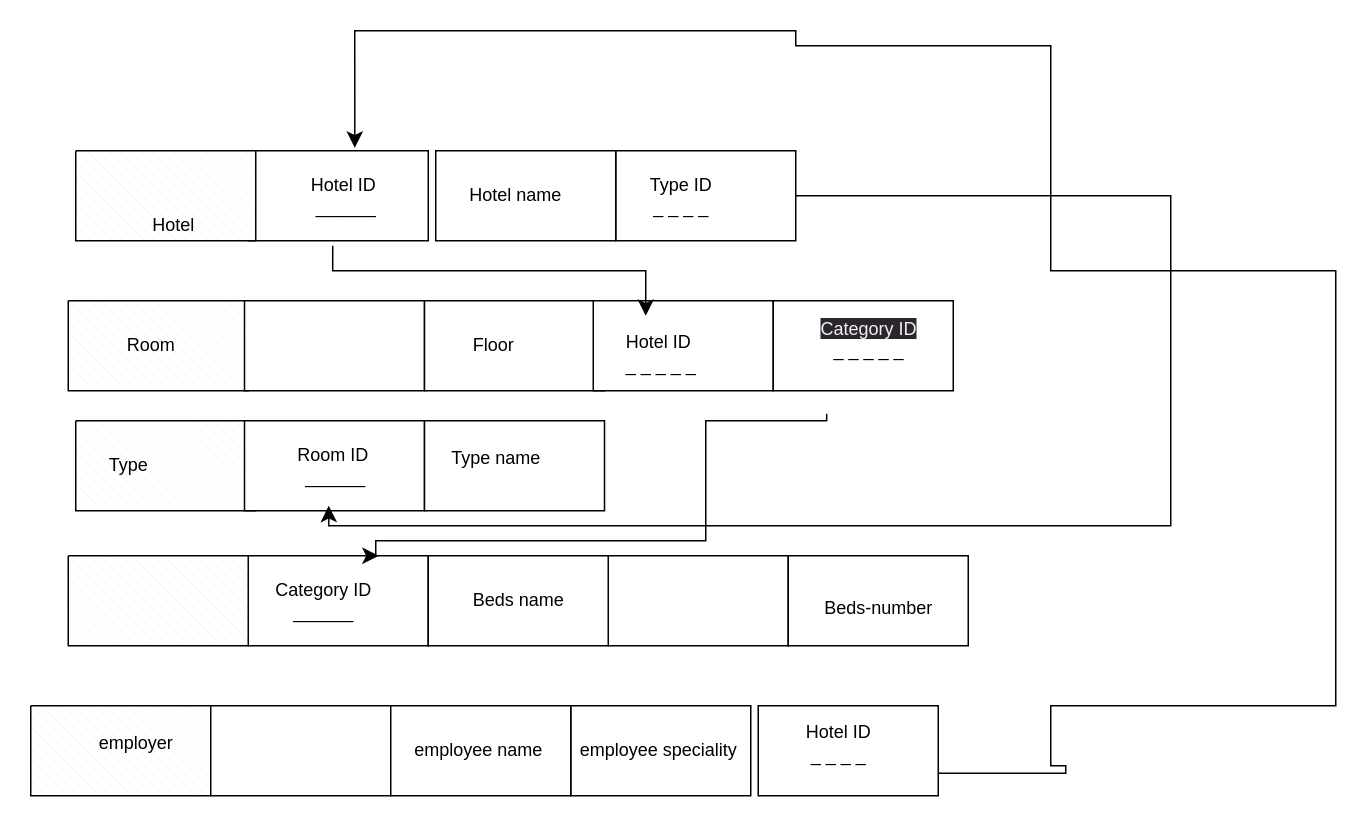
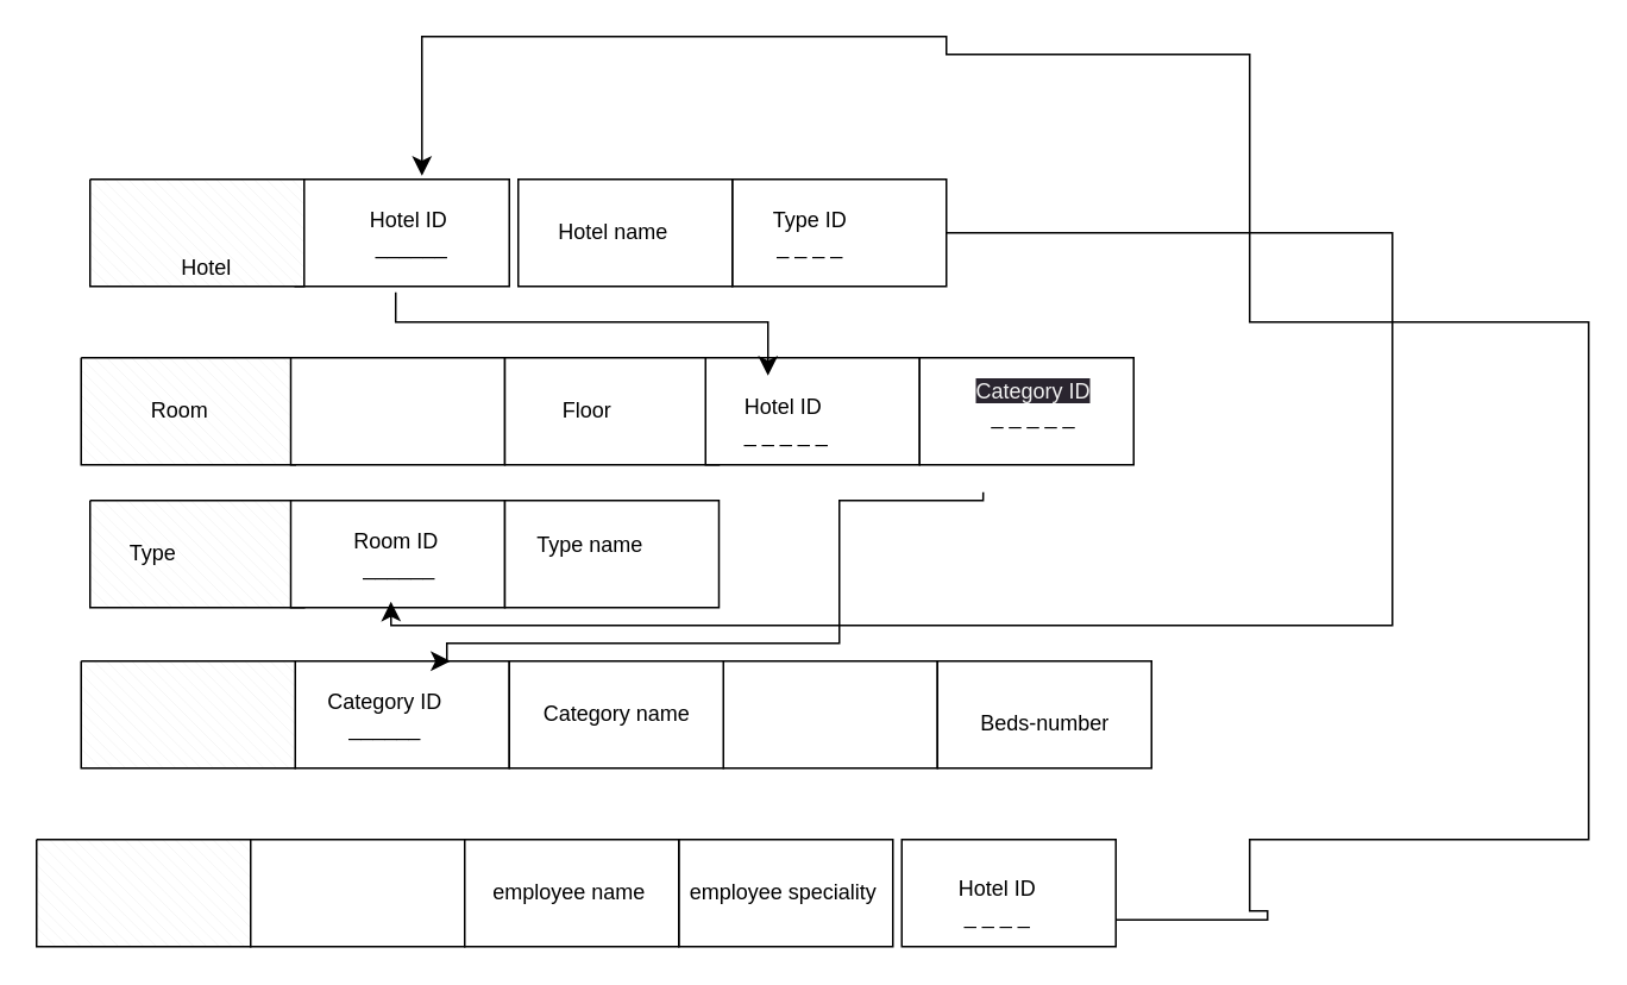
  <mxCell id="0" />
  <mxCell id="1" parent="0" />
  <mxCell id="2" value="" style="verticalLabelPosition=bottom;verticalAlign=top;html=1;shape=mxgraph.basic.rect;fillColor2=none;strokeWidth=1;size=20;indent=5;" parent="1" vertex="1"><mxGeometry x="165" y="100" width="120" height="60" as="geometry" /></mxCell>
  <mxCell id="3" value="" style="verticalLabelPosition=bottom;verticalAlign=top;html=1;shape=mxgraph.basic.rect;fillColor2=none;strokeWidth=1;size=20;indent=0;" parent="1" vertex="1"><mxGeometry x="290" y="100" width="120" height="60" as="geometry" /></mxCell>
  <mxCell id="4" value="" style="verticalLabelPosition=bottom;verticalAlign=top;html=1;shape=mxgraph.basic.rect;fillColor2=none;strokeWidth=1;size=20;indent=5;" parent="1" vertex="1"><mxGeometry x="380" y="470" width="120" height="60" as="geometry" /></mxCell>
  <mxCell id="5" value="" style="verticalLabelPosition=bottom;verticalAlign=top;html=1;shape=mxgraph.basic.rect;fillColor2=none;strokeWidth=1;size=20;indent=5;" parent="1" vertex="1"><mxGeometry x="405" y="370" width="120" height="60" as="geometry" /></mxCell>
  <mxCell id="6" value="" style="verticalLabelPosition=bottom;verticalAlign=top;html=1;shape=mxgraph.basic.patternFillRect;fillStyle=diagRev;step=5;fillStrokeWidth=0.2;fillStrokeColor=#dddddd;" parent="1" vertex="1"><mxGeometry x="50" y="100" width="120" height="60" as="geometry" /></mxCell>
  <mxCell id="7" value="Hotel" style="text;html=1;align=center;verticalAlign=middle;resizable=0;points=[];autosize=1;strokeColor=none;fillColor=none;" parent="1" vertex="1"><mxGeometry y="135" width="50" height="30" as="geometry" x="90" /></mxCell>
  <mxCell id="8" value="" style="verticalLabelPosition=bottom;verticalAlign=top;html=1;shape=mxgraph.basic.rect;fillColor2=none;strokeWidth=1;size=20;indent=0;" parent="1" vertex="1"><mxGeometry x="165" y="370" width="120" height="60" as="geometry" /></mxCell>
  <mxCell id="9" value="" style="verticalLabelPosition=bottom;verticalAlign=top;html=1;shape=mxgraph.basic.rect;fillColor2=none;strokeWidth=1;size=20;indent=5;" parent="1" vertex="1"><mxGeometry x="285" y="370" width="120" height="60" as="geometry" /></mxCell>
  <mxCell id="10" value="" style="verticalLabelPosition=bottom;verticalAlign=top;html=1;shape=mxgraph.basic.patternFillRect;fillStyle=diagRev;step=5;fillStrokeWidth=0.2;fillStrokeColor=#dddddd;" parent="1" vertex="1"><mxGeometry x="45" y="370" width="120" height="60" as="geometry" /></mxCell>
  <mxCell id="11" value="" style="verticalLabelPosition=bottom;verticalAlign=top;html=1;shape=mxgraph.basic.patternFillRect;fillStyle=diagRev;step=5;fillStrokeWidth=0.2;fillStrokeColor=#dddddd;" parent="1" vertex="1"><mxGeometry x="20" y="470" width="120" height="60" as="geometry" /></mxCell>
  <mxCell id="12" value="" style="verticalLabelPosition=bottom;verticalAlign=top;html=1;shape=mxgraph.basic.rect;fillColor2=none;strokeWidth=1;size=20;indent=5;" parent="1" vertex="1"><mxGeometry x="140" y="470" width="120" height="60" as="geometry" /></mxCell>
  <mxCell id="13" value="" style="verticalLabelPosition=bottom;verticalAlign=top;html=1;shape=mxgraph.basic.rect;fillColor2=none;strokeWidth=1;size=20;indent=0;" parent="1" vertex="1"><mxGeometry x="260" y="470" width="120" height="60" as="geometry" /></mxCell>
- <mxCell id="14" value="employer" style="text;html=1;align=center;verticalAlign=middle;resizable=0;points=[];autosize=1;strokeColor=none;fillColor=none;" parent="1" vertex="1"><mxGeometry x="55" y="480" width="70" height="30" as="geometry" /></mxCell>
  <mxCell id="15" value="" style="verticalLabelPosition=bottom;verticalAlign=top;html=1;shape=mxgraph.basic.patternFillRect;fillStyle=diagRev;step=5;fillStrokeWidth=0.2;fillStrokeColor=#dddddd;" parent="1" vertex="1"><mxGeometry x="50" y="280" width="120" height="60" as="geometry" /></mxCell>
  <mxCell id="16" value="" style="verticalLabelPosition=bottom;verticalAlign=top;html=1;shape=mxgraph.basic.rect;fillColor2=none;strokeWidth=1;size=20;indent=5;" parent="1" vertex="1"><mxGeometry x="162.5" y="280" width="120" height="60" as="geometry" /></mxCell>
  <mxCell id="17" value="" style="verticalLabelPosition=bottom;verticalAlign=top;html=1;shape=mxgraph.basic.rect;fillColor2=none;strokeWidth=1;size=20;indent=0;" parent="1" vertex="1"><mxGeometry x="282.5" y="280" width="120" height="60" as="geometry" /></mxCell>
  <mxCell id="18" value="" style="verticalLabelPosition=bottom;verticalAlign=top;html=1;shape=mxgraph.basic.patternFillRect;fillStyle=diagRev;step=5;fillStrokeWidth=0.2;fillStrokeColor=#dddddd;" parent="1" vertex="1"><mxGeometry x="45" y="200" width="120" height="60" as="geometry" /></mxCell>
  <mxCell id="19" value="" style="verticalLabelPosition=bottom;verticalAlign=top;html=1;shape=mxgraph.basic.rect;fillColor2=none;strokeWidth=1;size=20;indent=5;" parent="1" vertex="1"><mxGeometry x="162.5" y="200" width="120" height="60" as="geometry" /></mxCell>
  <mxCell id="20" value="" style="edgeStyle=none;html=1;" edge="1" parent="1" source="21" target="35"><mxGeometry relative="1" as="geometry" /></mxCell>
  <mxCell id="21" value="" style="verticalLabelPosition=bottom;verticalAlign=top;html=1;shape=mxgraph.basic.rect;fillColor2=none;strokeWidth=1;size=20;indent=0;" parent="1" vertex="1"><mxGeometry x="282.5" y="200" width="120" height="60" as="geometry" /></mxCell>
  <mxCell id="22" value="Room&lt;br&gt;" style="text;html=1;align=center;verticalAlign=middle;resizable=0;points=[];autosize=1;strokeColor=none;fillColor=none;" vertex="1" parent="1"><mxGeometry x="70" y="215" width="60" height="30" as="geometry" /></mxCell>
  <mxCell id="23" value="Type" style="text;html=1;align=center;verticalAlign=middle;resizable=0;points=[];autosize=1;strokeColor=none;fillColor=none;" vertex="1" parent="1"><mxGeometry x="60" y="295" width="50" height="30" as="geometry" /></mxCell>
  <mxCell id="24" value="Hotel ID&amp;nbsp;&lt;br&gt;______" style="text;html=1;align=center;verticalAlign=middle;resizable=0;points=[];autosize=1;strokeColor=none;fillColor=none;" vertex="1" parent="1"><mxGeometry x="195" y="110" width="70" height="40" as="geometry" /></mxCell>
  <mxCell id="25" value="Hotel name" style="text;html=1;align=center;verticalAlign=middle;resizable=0;points=[];autosize=1;strokeColor=none;fillColor=none;" vertex="1" parent="1"><mxGeometry x="302.5" y="115" width="80" height="30" as="geometry" /></mxCell>
  <mxCell id="26" value="Room ID&amp;nbsp;&lt;br&gt;______" style="text;html=1;align=center;verticalAlign=middle;resizable=0;points=[];autosize=1;strokeColor=none;fillColor=none;" vertex="1" parent="1"><mxGeometry x="187.5" y="290" width="70" height="40" as="geometry" /></mxCell>
  <mxCell id="27" value="Type name" style="text;html=1;align=center;verticalAlign=middle;resizable=0;points=[];autosize=1;strokeColor=none;fillColor=none;" vertex="1" parent="1"><mxGeometry x="290" y="290" width="80" height="30" as="geometry" /></mxCell>
  <mxCell id="28" value="Floor&amp;nbsp;" style="text;html=1;align=center;verticalAlign=middle;resizable=0;points=[];autosize=1;strokeColor=none;fillColor=none;" vertex="1" parent="1"><mxGeometry x="305" y="215" width="50" height="30" as="geometry" /></mxCell>
  <mxCell id="29" value="employee name&amp;nbsp;" style="text;html=1;align=center;verticalAlign=middle;resizable=0;points=[];autosize=1;strokeColor=none;fillColor=none;" vertex="1" parent="1"><mxGeometry x="265" y="485" width="110" height="30" as="geometry" /></mxCell>
  <mxCell id="30" value="employee speciality&amp;nbsp;" style="text;html=1;align=center;verticalAlign=middle;resizable=0;points=[];autosize=1;strokeColor=none;fillColor=none;" vertex="1" parent="1"><mxGeometry x="375" y="485" width="130" height="30" as="geometry" /></mxCell>
  <mxCell id="31" value="Category ID&lt;br&gt;______" style="text;html=1;align=center;verticalAlign=middle;resizable=0;points=[];autosize=1;strokeColor=none;fillColor=none;" vertex="1" parent="1"><mxGeometry x="170" y="380" width="90" height="40" as="geometry" /></mxCell>
- <mxCell id="32" value="Beds name" style="text;html=1;align=center;verticalAlign=middle;resizable=0;points=[];autosize=1;strokeColor=none;fillColor=none;" vertex="1" parent="1"><mxGeometry x="290" y="385" width="110" height="30" as="geometry" /></mxCell>
+ <mxCell id="32" value="Category name" style="text;html=1;align=center;verticalAlign=middle;resizable=0;points=[];autosize=1;strokeColor=none;fillColor=none;" vertex="1" parent="1"><mxGeometry x="290" y="385" width="110" height="30" as="geometry" /></mxCell>
  <mxCell id="33" value="Beds-number" style="text;html=1;align=center;verticalAlign=middle;resizable=0;points=[];autosize=1;strokeColor=none;fillColor=none;" vertex="1" parent="1"><mxGeometry x="535" y="390" width="100" height="30" as="geometry" /></mxCell>
  <mxCell id="34" value="" style="verticalLabelPosition=bottom;verticalAlign=top;html=1;shape=mxgraph.basic.rect;fillColor2=none;strokeWidth=1;size=20;indent=5;fillColor=none;" vertex="1" parent="1"><mxGeometry x="525" y="370" width="120" height="60" as="geometry" /></mxCell>
  <mxCell id="35" value="" style="whiteSpace=wrap;html=1;verticalAlign=top;strokeWidth=1;" vertex="1" parent="1"><mxGeometry x="395" y="200" width="120" height="60" as="geometry" /></mxCell>
  <mxCell id="36" value="Hotel ID&amp;nbsp;&lt;br&gt;_ _ _ _ _" style="text;html=1;align=center;verticalAlign=middle;resizable=0;points=[];autosize=1;strokeColor=none;fillColor=none;" vertex="1" parent="1"><mxGeometry x="405" y="215" width="70" height="40" as="geometry" /></mxCell>
  <mxCell id="37" value="&lt;span style=&quot;color: rgb(240, 240, 240); font-family: Helvetica; font-size: 12px; font-style: normal; font-variant-ligatures: normal; font-variant-caps: normal; font-weight: 400; letter-spacing: normal; orphans: 2; text-align: center; text-indent: 0px; text-transform: none; widows: 2; word-spacing: 0px; -webkit-text-stroke-width: 0px; background-color: rgb(42, 37, 47); text-decoration-thickness: initial; text-decoration-style: initial; text-decoration-color: initial; float: none; display: inline !important;&quot;&gt;Category ID&lt;/span&gt;&lt;br style=&quot;border-color: rgb(0, 0, 0); color: rgb(240, 240, 240); font-family: Helvetica; font-size: 12px; font-style: normal; font-variant-ligatures: normal; font-variant-caps: normal; font-weight: 400; letter-spacing: normal; orphans: 2; text-align: center; text-indent: 0px; text-transform: none; widows: 2; word-spacing: 0px; -webkit-text-stroke-width: 0px; background-color: rgb(42, 37, 47); text-decoration-thickness: initial; text-decoration-style: initial; text-decoration-color: initial;&quot;&gt;&lt;div style=&quot;text-align: center;&quot;&gt;&lt;span style=&quot;background-color: initial;&quot;&gt;_ _ _ _ _&lt;/span&gt;&lt;/div&gt;" style="text;whiteSpace=wrap;html=1;" vertex="1" parent="1"><mxGeometry x="545" y="205" width="100" height="50" as="geometry" /></mxCell>
  <mxCell id="38" value="" style="whiteSpace=wrap;html=1;verticalAlign=top;strokeWidth=1;fillColor=none;" vertex="1" parent="1"><mxGeometry x="515" y="200" width="120" height="60" as="geometry" /></mxCell>
  <mxCell id="39" value="" style="whiteSpace=wrap;html=1;fillColor=none;" vertex="1" parent="1"><mxGeometry x="505" y="470" width="120" height="60" as="geometry" /></mxCell>
- <mxCell id="40" value="Hotel ID&amp;nbsp;&lt;br&gt;_ _ _ _&amp;nbsp;" style="text;html=1;align=center;verticalAlign=middle;resizable=0;points=[];autosize=1;strokeColor=none;fillColor=none;" vertex="1" parent="1"><mxGeometry x="525" y="475" width="70" height="40" as="geometry" /></mxCell>
+ <mxCell id="40" value="Hotel ID&amp;nbsp;&lt;br&gt;_ _ _ _&amp;nbsp;" style="text;html=1;align=center;verticalAlign=middle;resizable=0;points=[];autosize=1;strokeColor=none;fillColor=none;" vertex="1" parent="1"><mxGeometry x="525" y="485" width="70" height="40" as="geometry" /></mxCell>
  <mxCell id="41" value="" style="edgeStyle=segmentEdgeStyle;endArrow=classic;html=1;curved=0;rounded=0;endSize=8;startSize=8;sourcePerimeterSpacing=0;targetPerimeterSpacing=0;elbow=vertical;exitX=0.376;exitY=1.333;exitDx=0;exitDy=0;exitPerimeter=0;" edge="1" parent="1" source="24"><mxGeometry width="100" relative="1" as="geometry"><mxPoint x="790" y="310" as="sourcePoint" /><mxPoint x="430" y="210" as="targetPoint" /><Array as="points"><mxPoint x="221" y="180" /><mxPoint x="430" y="180" /></Array></mxGeometry></mxCell>
  <mxCell id="42" value="" style="edgeStyle=segmentEdgeStyle;endArrow=classic;html=1;curved=0;rounded=0;endSize=8;startSize=8;sourcePerimeterSpacing=0;targetPerimeterSpacing=0;elbow=vertical;exitX=0.297;exitY=1.256;exitDx=0;exitDy=0;exitPerimeter=0;entryX=0.911;entryY=-0.25;entryDx=0;entryDy=0;entryPerimeter=0;" edge="1" parent="1" source="38" target="31"><mxGeometry width="100" relative="1" as="geometry"><mxPoint x="730" y="320" as="sourcePoint" /><mxPoint x="830" y="360" as="targetPoint" /><Array as="points"><mxPoint x="551" y="280" /><mxPoint x="470" y="280" /><mxPoint x="470" y="360" /><mxPoint x="250" y="360" /><mxPoint x="250" y="370" /></Array></mxGeometry></mxCell>
  <mxCell id="43" value="" style="edgeStyle=segmentEdgeStyle;endArrow=classic;html=1;curved=0;rounded=0;endSize=8;startSize=8;sourcePerimeterSpacing=0;targetPerimeterSpacing=0;elbow=vertical;exitX=1;exitY=0.75;exitDx=0;exitDy=0;entryX=0.592;entryY=-0.033;entryDx=0;entryDy=0;entryPerimeter=0;" edge="1" parent="1" source="39" target="2"><mxGeometry width="100" relative="1" as="geometry"><mxPoint x="710" y="530" as="sourcePoint" /><mxPoint x="230" y="10" as="targetPoint" /><Array as="points"><mxPoint x="710" y="515" /><mxPoint x="710" y="510" /><mxPoint x="700" y="510" /><mxPoint x="700" y="470" /><mxPoint x="890" y="470" /><mxPoint x="890" y="180" /><mxPoint x="700" y="180" /><mxPoint x="700" y="30" /><mxPoint x="530" y="30" /><mxPoint x="530" y="20" /><mxPoint x="236" y="20" /></Array></mxGeometry></mxCell>
  <mxCell id="44" value="" style="whiteSpace=wrap;html=1;fillColor=none;" vertex="1" parent="1"><mxGeometry x="410" y="100" width="120" height="60" as="geometry" /></mxCell>
  <mxCell id="45" value="Type ID&amp;nbsp;&lt;br&gt;_ _ _ _&amp;nbsp;" style="text;html=1;align=center;verticalAlign=middle;resizable=0;points=[];autosize=1;strokeColor=none;fillColor=none;" vertex="1" parent="1"><mxGeometry x="420" y="110" width="70" height="40" as="geometry" /></mxCell>
  <mxCell id="46" value="" style="edgeStyle=segmentEdgeStyle;endArrow=classic;html=1;curved=0;rounded=0;endSize=8;startSize=8;sourcePerimeterSpacing=0;targetPerimeterSpacing=0;elbow=vertical;exitX=1;exitY=0.5;exitDx=0;exitDy=0;entryX=0.445;entryY=1.167;entryDx=0;entryDy=0;entryPerimeter=0;" edge="1" parent="1" source="44" target="26"><mxGeometry width="100" relative="1" as="geometry"><mxPoint x="730" y="310" as="sourcePoint" /><mxPoint x="590" y="330" as="targetPoint" /><Array as="points"><mxPoint x="780" y="130" /><mxPoint x="780" y="350" /><mxPoint x="219" y="350" /></Array></mxGeometry></mxCell>
